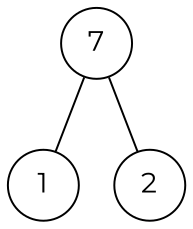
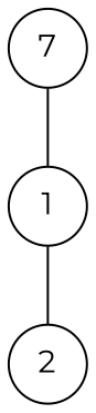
  graph {
    fontname=Montserrat
    node [fontname=Montserrat shape=circle]
    edge [fontname=Montserrat]
    n1 [label=7]
    1
    2
    n1 -- 1
-   n1 -- 2
+   1 -- 2
  }
